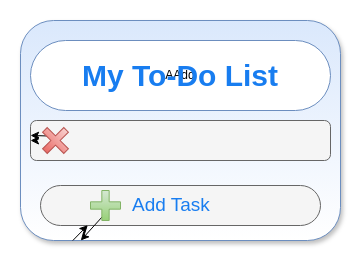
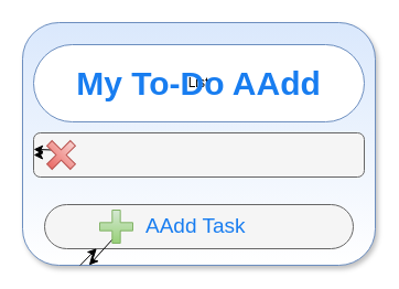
  <mxCell id="0" />
  <mxCell id="1" parent="0" />
  <mxCell id="2" value="" style="whiteSpace=wrap;html=1;fillColor=#DAE8FC;strokeColor=#6c8ebf;gradientColor=#ffffff;gradientDirection=south;rounded=1;sketch=0;glass=0;shadow=1;arcSize=15;" vertex="1" parent="1"><mxGeometry x="20" y="20" width="320" height="220" as="geometry" /></mxCell>
- <mxCell id="3" value="AAdd" style="whiteSpace=wrap;html=1;rounded=1;shadow=0;glass=0;sketch=0;gradientColor=#ffffff;gradientDirection=south;arcSize=50;fillColor=#FFFFFF;strokeColor=#6c8ebf;" vertex="1" parent="1"><mxGeometry x="30" y="40" width="300" height="70" as="geometry" /></mxCell>
+ <mxCell id="3" value="List" style="whiteSpace=wrap;html=1;rounded=1;shadow=0;glass=0;sketch=0;gradientColor=#ffffff;gradientDirection=south;arcSize=50;fillColor=#FFFFFF;strokeColor=#6c8ebf;" vertex="1" parent="1"><mxGeometry x="30" y="40" width="300" height="70" as="geometry" /></mxCell>
  <mxCell id="4" value="" style="whiteSpace=wrap;html=1;rounded=1;shadow=0;glass=0;sketch=0;fillColor=#f5f5f5;gradientColor=none;gradientDirection=south;strokeColor=#666666;" vertex="1" parent="1"><mxGeometry x="30" y="120" width="300" height="40" as="geometry" /></mxCell>
  <mxCell id="5" value="" style="whiteSpace=wrap;html=1;rounded=1;shadow=0;glass=0;sketch=0;fillColor=#f5f5f5;gradientColor=none;gradientDirection=south;strokeColor=#666666;arcSize=50;fontStyle=0" vertex="1" parent="1"><mxGeometry x="40" y="185" width="280" height="40" as="geometry" /></mxCell>
- <mxCell id="6" value="My To-Do List" style="text;html=1;strokeColor=none;fillColor=none;align=center;verticalAlign=middle;whiteSpace=wrap;rounded=0;shadow=0;glass=0;sketch=0;fontColor=#187DF0;fontStyle=1;fontSize=30;" vertex="1" parent="1"><mxGeometry x="30" y="40" width="300" height="70" as="geometry" /></mxCell>
- <mxCell id="7" value="Add Task" style="text;html=1;strokeColor=none;fillColor=none;align=left;verticalAlign=middle;whiteSpace=wrap;rounded=0;shadow=0;glass=0;sketch=0;fontSize=19;fontColor=#187DF0;" vertex="1" parent="1"><mxGeometry x="130" y="190" width="180" height="30" as="geometry" /></mxCell>
+ <mxCell id="6" value="My To-Do AAdd" style="text;html=1;strokeColor=none;fillColor=none;align=center;verticalAlign=middle;whiteSpace=wrap;rounded=0;shadow=0;glass=0;sketch=0;fontColor=#187DF0;fontStyle=1;fontSize=30;" vertex="1" parent="1"><mxGeometry x="30" y="40" width="300" height="70" as="geometry" /></mxCell>
+ <mxCell id="7" value="AAdd Task" style="text;html=1;strokeColor=none;fillColor=none;align=left;verticalAlign=middle;whiteSpace=wrap;rounded=0;shadow=0;glass=0;sketch=0;fontSize=19;fontColor=#187DF0;" vertex="1" parent="1"><mxGeometry x="130" y="190" width="180" height="30" as="geometry" /></mxCell>
  <mxCell id="8" style="edgeStyle=none;html=1;entryX=0.169;entryY=0.992;entryDx=0;entryDy=0;entryPerimeter=0;fontSize=19;fontColor=#187DF0;" edge="1" parent="1" source="2" target="5"><mxGeometry relative="1" as="geometry" /></mxCell>
  <mxCell id="9" style="edgeStyle=none;html=1;exitX=0;exitY=0;exitDx=18.667;exitDy=18.667;exitPerimeter=0;fontSize=19;fontColor=#187DF0;" edge="1" parent="1" source="10" target="2"><mxGeometry relative="1" as="geometry" /></mxCell>
  <mxCell id="10" value="" style="shape=cross;whiteSpace=wrap;html=1;rounded=1;shadow=0;glass=0;sketch=0;fontSize=19;fillColor=#d5e8d4;gradientColor=#97d077;gradientDirection=south;size=0.244;strokeColor=#82b366;" vertex="1" parent="1"><mxGeometry x="90" y="190" width="30" height="30" as="geometry" /></mxCell>
  <mxCell id="11" style="edgeStyle=none;html=1;fontSize=19;fontColor=#187DF0;" edge="1" parent="1" source="13" target="4"><mxGeometry relative="1" as="geometry" /></mxCell>
  <mxCell id="12" style="edgeStyle=none;html=1;exitX=0;exitY=0;exitDx=12;exitDy=12;exitPerimeter=0;fontSize=19;fontColor=#187DF0;" edge="1" parent="1" source="13" target="4"><mxGeometry relative="1" as="geometry" /></mxCell>
  <mxCell id="13" value="" style="shape=cross;whiteSpace=wrap;html=1;rounded=1;shadow=0;glass=0;sketch=0;fontSize=19;fillColor=#f8cecc;gradientColor=#ea6b66;gradientDirection=south;rotation=45;strokeColor=#b85450;size=0.219;" vertex="1" parent="1"><mxGeometry x="40" y="125" width="30" height="30" as="geometry" /></mxCell>
